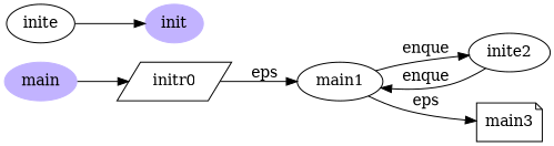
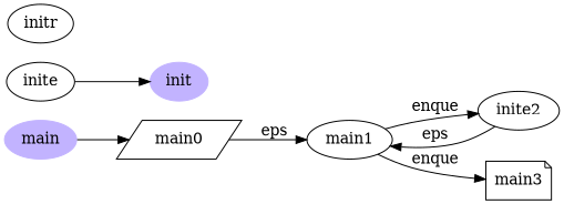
  digraph {
    rankdir=LR
    shape=circle
    node [shape=ellipse]
-   main0 [shape=parallelogram label=initr0]
+   main0 [shape=parallelogram]
    main1
    n3 [label=inite2]
    main3 [shape=note]
    init [color=".7 .3 1.0" style=filled]
    inite
+   initr
    main [color=".7 .3 1.0" style=filled]
    main0 -> main1 [label=eps]
    main1 -> n3 [label=enque]
-   main1 -> main3 [label=eps]
-   n3 -> main1 [label=enque]
+   main1 -> main3 [label=enque]
+   n3 -> main1 [label=eps]
    inite -> init
    main -> main0
  }
